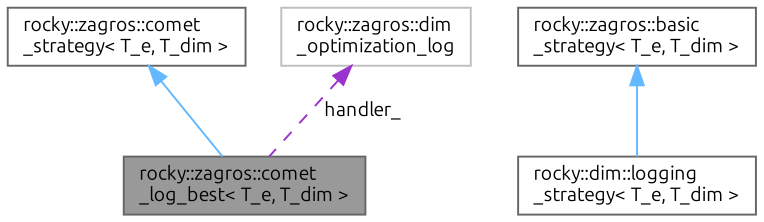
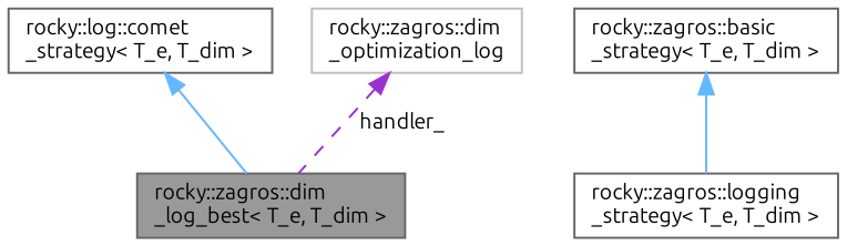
  digraph {
    fontname=Ubuntu
    node [color=gray40 fillcolor=white fontname=Ubuntu fontsize=10 shape=box style=filled]
    edge [color=steelblue1 dir=back fontname=Ubuntu fontsize=10 labelfontname=Helvetica labelfontsize=10 style=solid]
-   n1 [fillcolor=grey60 fontcolor=black height=0.2 label="rocky::zagros::comet\l_log_best\< T_e, T_dim \>" width=0.4]
-   n2 [height=0.2 label="rocky::zagros::comet\l_strategy\< T_e, T_dim \>" width=0.4]
-   n3 [height=0.2 label="rocky::dim::logging\l_strategy\< T_e, T_dim \>" width=0.4]
+   n1 [fillcolor=grey60 fontcolor=black height=0.2 label="rocky::zagros::dim\l_log_best\< T_e, T_dim \>" width=0.4]
+   n2 [height=0.2 label="rocky::log::comet\l_strategy\< T_e, T_dim \>" width=0.4]
+   n3 [height=0.2 label="rocky::zagros::logging\l_strategy\< T_e, T_dim \>" width=0.4]
    n4 [height=0.2 label="rocky::zagros::basic\l_strategy\< T_e, T_dim \>" width=0.4]
    n5 [color=grey75 height=0.2 label="rocky::zagros::dim\l_optimization_log" width=0.4]
    n2 -> n1
    n4 -> n3
    n5 -> n1 [color=darkorchid3 label=" handler_" style=dashed]
  }
